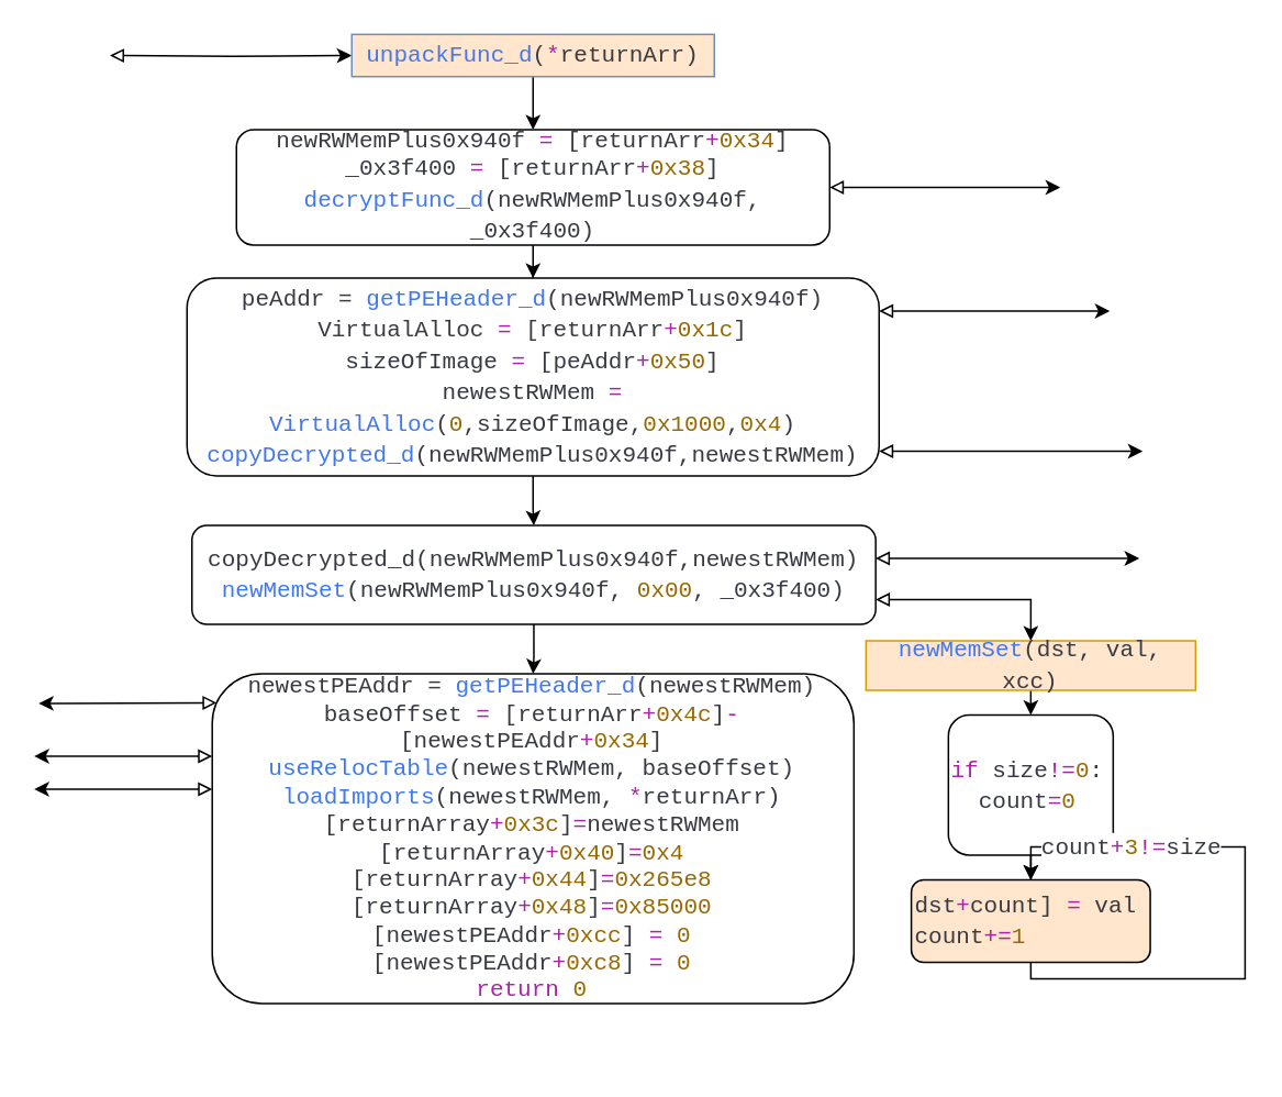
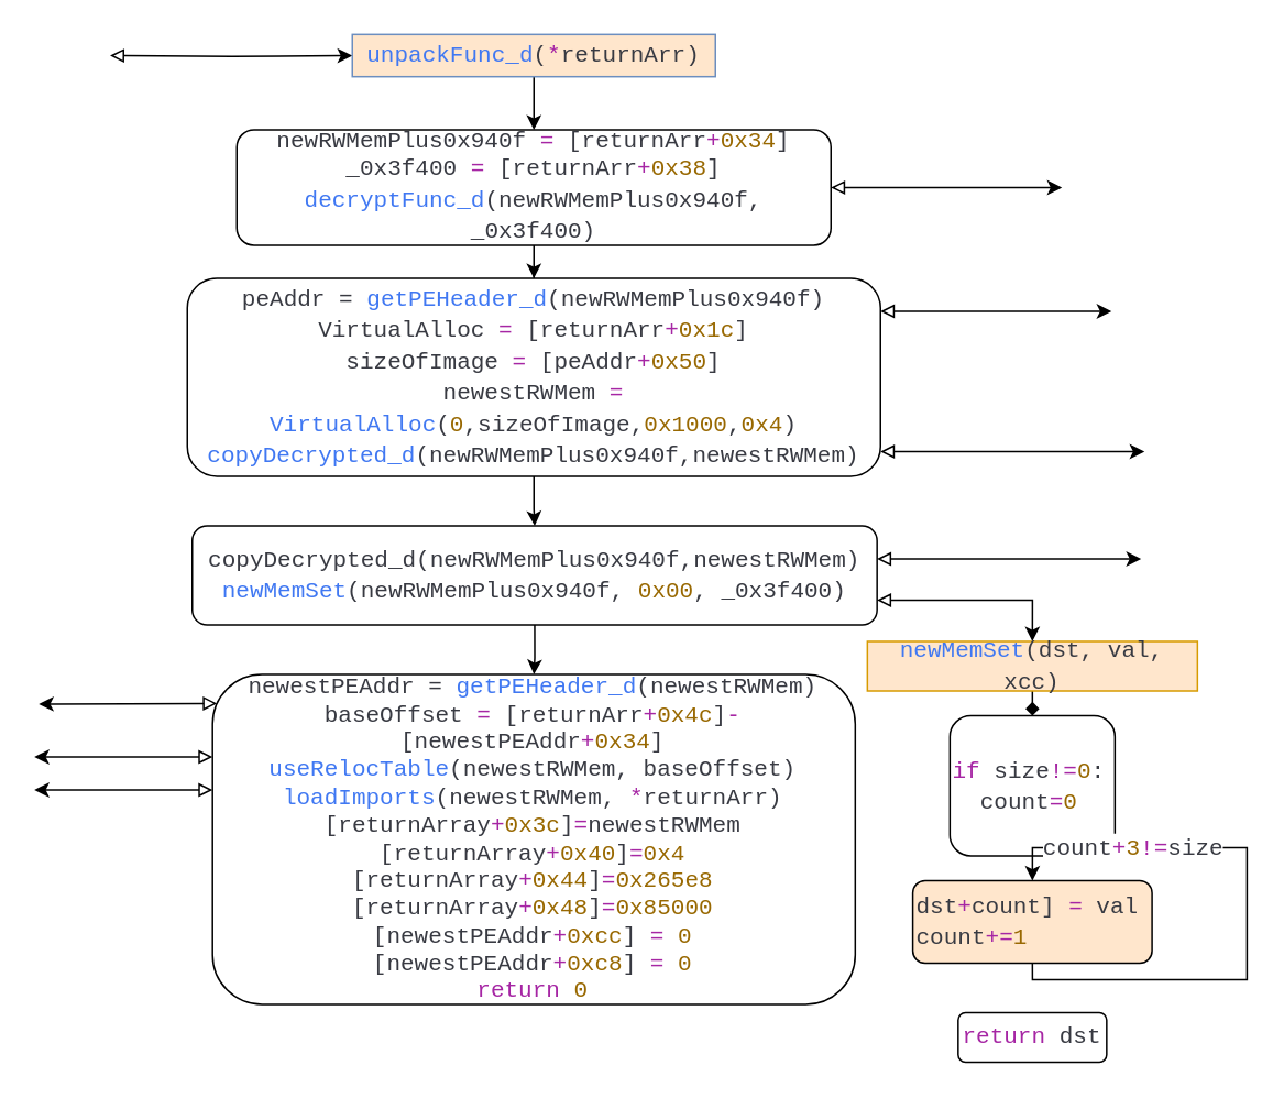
  <mxCell id="0" />
  <mxCell id="1" parent="0" />
  <mxCell id="2" style="edgeStyle=orthogonalEdgeStyle;rounded=0;orthogonalLoop=1;jettySize=auto;html=1;exitX=1;exitY=0.5;exitDx=0;exitDy=0;startArrow=block;startFill=0;" edge="1" parent="1" target="4"><mxGeometry relative="1" as="geometry"><mxPoint x="283" y="33.571" as="targetPoint" /><mxPoint x="66.21" y="33" as="sourcePoint" /></mxGeometry></mxCell>
  <mxCell id="3" style="edgeStyle=orthogonalEdgeStyle;rounded=0;orthogonalLoop=1;jettySize=auto;html=1;" edge="1" parent="1" source="4" target="7"><mxGeometry relative="1" as="geometry"><mxPoint x="323" y="78" as="targetPoint" /></mxGeometry></mxCell>
  <mxCell id="4" value="&lt;div style=&quot;color: rgb(56, 58, 66); font-family: Consolas, &amp;quot;Courier New&amp;quot;, monospace; font-size: 14px; line-height: 19px;&quot;&gt;&lt;div style=&quot;&quot;&gt;&lt;span style=&quot;color: rgb(64, 120, 242);&quot;&gt;unpackFunc_d&lt;/span&gt;(&lt;span style=&quot;color: rgb(166, 38, 164);&quot;&gt;*&lt;/span&gt;returnArr)&lt;/div&gt;&lt;/div&gt;" style="rounded=0;whiteSpace=wrap;html=1;fillColor=#ffe6cc;strokeColor=#6c8ebf;" vertex="1" parent="1"><mxGeometry x="213" y="20.22" width="220" height="25.57" as="geometry" /></mxCell>
  <mxCell id="5" style="edgeStyle=orthogonalEdgeStyle;rounded=0;orthogonalLoop=1;jettySize=auto;html=1;exitX=1;exitY=0.5;exitDx=0;exitDy=0;startArrow=block;startFill=0;" edge="1" parent="1" source="7"><mxGeometry relative="1" as="geometry"><mxPoint x="643" y="113" as="targetPoint" /></mxGeometry></mxCell>
  <mxCell id="6" style="edgeStyle=orthogonalEdgeStyle;rounded=0;orthogonalLoop=1;jettySize=auto;html=1;exitX=0.5;exitY=1;exitDx=0;exitDy=0;" edge="1" parent="1" source="7" target="9"><mxGeometry relative="1" as="geometry"><mxPoint x="323" y="198" as="targetPoint" /></mxGeometry></mxCell>
  <mxCell id="7" value="&lt;span style=&quot;color: rgb(56, 58, 66); font-family: Consolas, &amp;quot;Courier New&amp;quot;, monospace; font-size: 14px;&quot;&gt;newRWMemPlus0x940f &lt;/span&gt;&lt;span style=&quot;font-family: Consolas, &amp;quot;Courier New&amp;quot;, monospace; font-size: 14px; color: rgb(166, 38, 164);&quot;&gt;=&lt;/span&gt;&lt;span style=&quot;color: rgb(56, 58, 66); font-family: Consolas, &amp;quot;Courier New&amp;quot;, monospace; font-size: 14px;&quot;&gt; [returnArr&lt;/span&gt;&lt;span style=&quot;font-family: Consolas, &amp;quot;Courier New&amp;quot;, monospace; font-size: 14px; color: rgb(166, 38, 164);&quot;&gt;+&lt;/span&gt;&lt;span style=&quot;font-family: Consolas, &amp;quot;Courier New&amp;quot;, monospace; font-size: 14px; color: rgb(152, 104, 1);&quot;&gt;0x34&lt;/span&gt;&lt;span style=&quot;color: rgb(56, 58, 66); font-family: Consolas, &amp;quot;Courier New&amp;quot;, monospace; font-size: 14px;&quot;&gt;]&lt;/span&gt;&lt;br&gt;&lt;div style=&quot;color: rgb(56, 58, 66); font-family: Consolas, &amp;quot;Courier New&amp;quot;, monospace; font-weight: normal; font-size: 14px; line-height: 19px;&quot;&gt;&lt;div style=&quot;&quot;&gt;&lt;span style=&quot;color: #383a42;&quot;&gt;_0x3f400 &lt;/span&gt;&lt;span style=&quot;color: #a626a4;&quot;&gt;=&lt;/span&gt;&lt;span style=&quot;color: #383a42;&quot;&gt; [returnArr&lt;/span&gt;&lt;span style=&quot;color: #a626a4;&quot;&gt;+&lt;/span&gt;&lt;span style=&quot;color: #986801;&quot;&gt;0x38&lt;/span&gt;&lt;span style=&quot;color: #383a42;&quot;&gt;]&lt;/span&gt;&lt;/div&gt;&lt;div style=&quot;&quot;&gt;&lt;span style=&quot;color: rgb(64, 120, 242);&quot;&gt;decryptFunc_d&lt;/span&gt;&lt;span style=&quot;color: rgb(56, 58, 66);&quot;&gt;(newRWMemPlus0x940f, _0x3f400)&lt;/span&gt;&lt;/div&gt;&lt;/div&gt;" style="rounded=1;whiteSpace=wrap;html=1;" vertex="1" parent="1"><mxGeometry x="143" y="78" width="360" height="70" as="geometry" /></mxCell>
  <mxCell id="8" style="edgeStyle=orthogonalEdgeStyle;rounded=0;orthogonalLoop=1;jettySize=auto;html=1;exitX=0.5;exitY=1;exitDx=0;exitDy=0;" edge="1" parent="1" source="9" target="13"><mxGeometry relative="1" as="geometry"><mxPoint x="323.235" y="328" as="targetPoint" /></mxGeometry></mxCell>
  <mxCell id="9" value="&lt;div style=&quot;color: rgb(56, 58, 66); font-family: Consolas, &amp;quot;Courier New&amp;quot;, monospace; font-size: 14px; line-height: 19px;&quot;&gt;&lt;div style=&quot;&quot;&gt;peAddr = &lt;span style=&quot;color: rgb(64, 120, 242);&quot;&gt;getPEHeader_d&lt;/span&gt;(newRWMemPlus0x940f)&lt;/div&gt;&lt;div style=&quot;&quot;&gt;VirtualAlloc &lt;span style=&quot;color: #a626a4;&quot;&gt;=&lt;/span&gt; [returnArr&lt;span style=&quot;color: #a626a4;&quot;&gt;+&lt;/span&gt;&lt;span style=&quot;color: #986801;&quot;&gt;0x1c&lt;/span&gt;]&lt;/div&gt;&lt;div style=&quot;&quot;&gt;sizeOfImage &lt;span style=&quot;color: rgb(166, 38, 164);&quot;&gt;=&lt;/span&gt; [peAddr&lt;span style=&quot;color: rgb(166, 38, 164);&quot;&gt;+&lt;/span&gt;&lt;span style=&quot;color: rgb(152, 104, 1);&quot;&gt;0x50&lt;/span&gt;]&lt;/div&gt;&lt;div style=&quot;&quot;&gt;newestRWMem &lt;span style=&quot;color: rgb(166, 38, 164);&quot;&gt;=&lt;/span&gt; &lt;span style=&quot;color: rgb(64, 120, 242);&quot;&gt;VirtualAlloc&lt;/span&gt;(&lt;span style=&quot;color: rgb(152, 104, 1);&quot;&gt;0&lt;/span&gt;,sizeOfImage,&lt;span style=&quot;color: rgb(152, 104, 1);&quot;&gt;0x1000&lt;/span&gt;,&lt;span style=&quot;color: rgb(152, 104, 1);&quot;&gt;0x4&lt;/span&gt;)&lt;/div&gt;&lt;div style=&quot;&quot;&gt;&lt;span style=&quot;color: rgb(64, 120, 242);&quot;&gt;copyDecrypted_d&lt;/span&gt;(newRWMemPlus0x940f,newestRWMem)&lt;/div&gt;&lt;/div&gt;" style="rounded=1;whiteSpace=wrap;html=1;" vertex="1" parent="1"><mxGeometry x="113" y="168" width="420" height="120" as="geometry" /></mxCell>
  <mxCell id="10" style="edgeStyle=orthogonalEdgeStyle;rounded=0;orthogonalLoop=1;jettySize=auto;html=1;startArrow=block;startFill=0;exitX=1;exitY=0.169;exitDx=0;exitDy=0;exitPerimeter=0;" edge="1" parent="1" source="9"><mxGeometry relative="1" as="geometry"><mxPoint x="673" y="188" as="targetPoint" /><mxPoint x="533" y="198" as="sourcePoint" /><Array as="points"><mxPoint x="673" y="188" /></Array></mxGeometry></mxCell>
  <mxCell id="11" style="edgeStyle=orthogonalEdgeStyle;rounded=0;orthogonalLoop=1;jettySize=auto;html=1;startArrow=block;startFill=0;exitX=1;exitY=0.875;exitDx=0;exitDy=0;exitPerimeter=0;endArrow=classic;endFill=1;" edge="1" parent="1" source="9"><mxGeometry relative="1" as="geometry"><mxPoint x="693" y="273" as="targetPoint" /><mxPoint x="543" y="288" as="sourcePoint" /><Array as="points"><mxPoint x="683" y="273" /></Array></mxGeometry></mxCell>
  <mxCell id="12" style="edgeStyle=orthogonalEdgeStyle;rounded=0;orthogonalLoop=1;jettySize=auto;html=1;exitX=0.5;exitY=1;exitDx=0;exitDy=0;" edge="1" parent="1" source="13" target="14"><mxGeometry relative="1" as="geometry"><mxPoint x="323.235" y="438" as="targetPoint" /></mxGeometry></mxCell>
  <mxCell id="13" value="&lt;div style=&quot;color: rgb(56, 58, 66); font-family: Consolas, &amp;quot;Courier New&amp;quot;, monospace; font-size: 14px; line-height: 19px;&quot;&gt;&lt;div style=&quot;&quot;&gt;copyDecrypted_d(newRWMemPlus0x940f,newestRWMem)&lt;/div&gt;&lt;div style=&quot;&quot;&gt;&lt;span style=&quot;color: #4078f2;&quot;&gt;newMemSet&lt;/span&gt;(newRWMemPlus0x940f, &lt;span style=&quot;color: #986801;&quot;&gt;0x00&lt;/span&gt;, _0x3f400)&lt;/div&gt;&lt;/div&gt;" style="rounded=1;whiteSpace=wrap;html=1;" vertex="1" parent="1"><mxGeometry x="116" y="318" width="414.94" height="60" as="geometry" /></mxCell>
  <mxCell id="14" value="&lt;div style=&quot;border-color: var(--border-color); color: rgb(56, 58, 66); font-family: Consolas, &amp;quot;Courier New&amp;quot;, monospace; font-size: 14px;&quot;&gt;newestPEAddr&amp;nbsp;=&amp;nbsp;&lt;span style=&quot;border-color: var(--border-color); color: rgb(64, 120, 242);&quot;&gt;getPEHeader_d&lt;/span&gt;(newestRWMem)&lt;/div&gt;&lt;div style=&quot;border-color: var(--border-color); color: rgb(56, 58, 66); font-family: Consolas, &amp;quot;Courier New&amp;quot;, monospace; font-size: 14px;&quot;&gt;baseOffset&amp;nbsp;&lt;span style=&quot;border-color: var(--border-color); color: rgb(166, 38, 164);&quot;&gt;=&lt;/span&gt;&amp;nbsp;[returnArr&lt;span style=&quot;border-color: var(--border-color); color: rgb(166, 38, 164);&quot;&gt;+&lt;/span&gt;&lt;span style=&quot;border-color: var(--border-color); color: rgb(152, 104, 1);&quot;&gt;0x4c&lt;/span&gt;]&lt;span style=&quot;border-color: var(--border-color); color: rgb(166, 38, 164);&quot;&gt;-&lt;/span&gt;[newestPEAddr&lt;span style=&quot;border-color: var(--border-color); color: rgb(166, 38, 164);&quot;&gt;+&lt;/span&gt;&lt;span style=&quot;border-color: var(--border-color); color: rgb(152, 104, 1);&quot;&gt;0x34&lt;/span&gt;]&lt;/div&gt;&lt;div style=&quot;border-color: var(--border-color); color: rgb(56, 58, 66); font-family: Consolas, &amp;quot;Courier New&amp;quot;, monospace; font-size: 14px;&quot;&gt;&lt;span style=&quot;border-color: var(--border-color); color: rgb(64, 120, 242);&quot;&gt;useRelocTable&lt;/span&gt;(newestRWMem, baseOffset)&lt;/div&gt;&lt;div style=&quot;border-color: var(--border-color); color: rgb(56, 58, 66); font-family: Consolas, &amp;quot;Courier New&amp;quot;, monospace; font-size: 14px;&quot;&gt;&lt;span style=&quot;border-color: var(--border-color); color: rgb(64, 120, 242);&quot;&gt;loadImports&lt;/span&gt;(newestRWMem,&amp;nbsp;&lt;span style=&quot;border-color: var(--border-color); color: rgb(166, 38, 164);&quot;&gt;*&lt;/span&gt;returnArr)&lt;/div&gt;&lt;div style=&quot;border-color: var(--border-color); color: rgb(56, 58, 66); font-family: Consolas, &amp;quot;Courier New&amp;quot;, monospace; font-size: 14px;&quot;&gt;[returnArray&lt;span style=&quot;border-color: var(--border-color); color: rgb(166, 38, 164);&quot;&gt;+&lt;/span&gt;&lt;span style=&quot;border-color: var(--border-color); color: rgb(152, 104, 1);&quot;&gt;0x3c&lt;/span&gt;]&lt;span style=&quot;border-color: var(--border-color); color: rgb(166, 38, 164);&quot;&gt;=&lt;/span&gt;newestRWMem&lt;/div&gt;&lt;div style=&quot;border-color: var(--border-color); color: rgb(56, 58, 66); font-family: Consolas, &amp;quot;Courier New&amp;quot;, monospace; font-size: 14px;&quot;&gt;[returnArray&lt;span style=&quot;border-color: var(--border-color); color: rgb(166, 38, 164);&quot;&gt;+&lt;/span&gt;&lt;span style=&quot;border-color: var(--border-color); color: rgb(152, 104, 1);&quot;&gt;0x40&lt;/span&gt;]&lt;span style=&quot;border-color: var(--border-color); color: rgb(166, 38, 164);&quot;&gt;=&lt;/span&gt;&lt;span style=&quot;border-color: var(--border-color); color: rgb(152, 104, 1);&quot;&gt;0x4&lt;/span&gt;&lt;/div&gt;&lt;div style=&quot;border-color: var(--border-color); color: rgb(56, 58, 66); font-family: Consolas, &amp;quot;Courier New&amp;quot;, monospace; font-size: 14px;&quot;&gt;[returnArray&lt;span style=&quot;border-color: var(--border-color); color: rgb(166, 38, 164);&quot;&gt;+&lt;/span&gt;&lt;span style=&quot;border-color: var(--border-color); color: rgb(152, 104, 1);&quot;&gt;0x44&lt;/span&gt;]&lt;span style=&quot;border-color: var(--border-color); color: rgb(166, 38, 164);&quot;&gt;=&lt;/span&gt;&lt;span style=&quot;border-color: var(--border-color); color: rgb(152, 104, 1);&quot;&gt;0x265e8&lt;/span&gt;&lt;/div&gt;&lt;div style=&quot;border-color: var(--border-color); color: rgb(56, 58, 66); font-family: Consolas, &amp;quot;Courier New&amp;quot;, monospace; font-size: 14px;&quot;&gt;[returnArray&lt;span style=&quot;border-color: var(--border-color); color: rgb(166, 38, 164);&quot;&gt;+&lt;/span&gt;&lt;span style=&quot;border-color: var(--border-color); color: rgb(152, 104, 1);&quot;&gt;0x48&lt;/span&gt;]&lt;span style=&quot;border-color: var(--border-color); color: rgb(166, 38, 164);&quot;&gt;=&lt;/span&gt;&lt;span style=&quot;border-color: var(--border-color); color: rgb(152, 104, 1);&quot;&gt;0x85000&lt;/span&gt;&lt;/div&gt;&lt;div style=&quot;border-color: var(--border-color); color: rgb(56, 58, 66); font-family: Consolas, &amp;quot;Courier New&amp;quot;, monospace; font-size: 14px;&quot;&gt;[newestPEAddr&lt;span style=&quot;border-color: var(--border-color); color: rgb(166, 38, 164);&quot;&gt;+&lt;/span&gt;&lt;span style=&quot;border-color: var(--border-color); color: rgb(152, 104, 1);&quot;&gt;0xcc&lt;/span&gt;]&amp;nbsp;&lt;span style=&quot;border-color: var(--border-color); color: rgb(166, 38, 164);&quot;&gt;=&lt;/span&gt;&amp;nbsp;&lt;span style=&quot;border-color: var(--border-color); color: rgb(152, 104, 1);&quot;&gt;0&lt;/span&gt;&lt;br style=&quot;border-color: var(--border-color);&quot;&gt;&lt;/div&gt;&lt;div style=&quot;border-color: var(--border-color); color: rgb(56, 58, 66); font-family: Consolas, &amp;quot;Courier New&amp;quot;, monospace; font-size: 14px;&quot;&gt;[newestPEAddr&lt;span style=&quot;border-color: var(--border-color); color: rgb(166, 38, 164);&quot;&gt;+&lt;/span&gt;&lt;span style=&quot;border-color: var(--border-color); color: rgb(152, 104, 1);&quot;&gt;0xc8&lt;/span&gt;]&amp;nbsp;&lt;span style=&quot;border-color: var(--border-color); color: rgb(166, 38, 164);&quot;&gt;=&lt;/span&gt;&amp;nbsp;&lt;span style=&quot;border-color: var(--border-color); color: rgb(152, 104, 1);&quot;&gt;0&lt;/span&gt;&lt;/div&gt;&lt;div style=&quot;border-color: var(--border-color); color: rgb(56, 58, 66); font-family: Consolas, &amp;quot;Courier New&amp;quot;, monospace; font-size: 14px;&quot;&gt;&lt;span style=&quot;border-color: var(--border-color); color: rgb(166, 38, 164);&quot;&gt;return&lt;/span&gt;&amp;nbsp;&lt;span style=&quot;border-color: var(--border-color); color: rgb(152, 104, 1);&quot;&gt;0&lt;/span&gt;&lt;/div&gt;" style="rounded=1;whiteSpace=wrap;html=1;" vertex="1" parent="1"><mxGeometry x="128.3" y="408" width="389.41" height="200" as="geometry" /></mxCell>
  <mxCell id="15" style="edgeStyle=orthogonalEdgeStyle;rounded=0;orthogonalLoop=1;jettySize=auto;html=1;startArrow=block;startFill=0;exitX=1;exitY=0.875;exitDx=0;exitDy=0;exitPerimeter=0;endArrow=classic;endFill=1;" edge="1" parent="1"><mxGeometry relative="1" as="geometry"><mxPoint x="690.94" y="338" as="targetPoint" /><mxPoint x="530.94" y="338" as="sourcePoint" /><Array as="points"><mxPoint x="680.94" y="338" /></Array></mxGeometry></mxCell>
  <mxCell id="16" style="edgeStyle=orthogonalEdgeStyle;rounded=0;orthogonalLoop=1;jettySize=auto;html=1;startArrow=block;startFill=0;exitX=1;exitY=0.75;exitDx=0;exitDy=0;endArrow=classic;endFill=1;entryX=0.5;entryY=0;entryDx=0;entryDy=0;" edge="1" parent="1" source="13" target="27"><mxGeometry relative="1" as="geometry"><mxPoint x="625" y="398" as="targetPoint" /><mxPoint x="533" y="408" as="sourcePoint" /><Array as="points"><mxPoint x="625" y="363" /><mxPoint x="625" y="388" /></Array></mxGeometry></mxCell>
- <mxCell id="17" value="" style="edgeStyle=orthogonalEdgeStyle;rounded=0;orthogonalLoop=1;jettySize=auto;html=1;" edge="1" parent="1" source="18" target="19"><mxGeometry relative="1" as="geometry" /></mxCell>
  <mxCell id="18" value="&lt;div style=&quot;color: rgb(56, 58, 66); font-family: Consolas, &amp;quot;Courier New&amp;quot;, monospace; font-size: 14px; line-height: 19px;&quot;&gt;&lt;div style=&quot;line-height: 19px;&quot;&gt;&lt;div style=&quot;&quot;&gt;&lt;span style=&quot;color: rgb(166, 38, 164);&quot;&gt;if&lt;/span&gt; size&lt;span style=&quot;color: rgb(166, 38, 164);&quot;&gt;!=&lt;/span&gt;&lt;span style=&quot;color: rgb(152, 104, 1);&quot;&gt;0&lt;/span&gt;:&lt;br&gt;&lt;/div&gt;&lt;div style=&quot;&quot;&gt;&amp;nbsp; count&lt;span style=&quot;color: rgb(166, 38, 164);&quot;&gt;=&lt;/span&gt;&lt;span style=&quot;color: rgb(152, 104, 1);&quot;&gt;0&lt;/span&gt;&lt;/div&gt;&lt;/div&gt;&lt;/div&gt;" style="rounded=1;whiteSpace=wrap;html=1;align=left;" vertex="1" parent="1"><mxGeometry x="575.06" y="433" width="100" height="85" as="geometry" /></mxCell>
  <mxCell id="19" value="&lt;div style=&quot;color: rgb(56, 58, 66); font-family: Consolas, &amp;quot;Courier New&amp;quot;, monospace; font-size: 14px; line-height: 19px;&quot;&gt;&lt;div style=&quot;&quot;&gt;dst&lt;span style=&quot;color: rgb(166, 38, 164);&quot;&gt;+&lt;/span&gt;count] &lt;span style=&quot;color: rgb(166, 38, 164);&quot;&gt;=&lt;/span&gt; val&lt;br&gt;&lt;/div&gt;&lt;div style=&quot;&quot;&gt;count&lt;span style=&quot;color: rgb(166, 38, 164);&quot;&gt;+=&lt;/span&gt;&lt;span style=&quot;color: rgb(152, 104, 1);&quot;&gt;1&lt;/span&gt;&lt;/div&gt;&lt;/div&gt;" style="whiteSpace=wrap;html=1;align=left;rounded=1;fillColor=#ffe6cc;" vertex="1" parent="1"><mxGeometry x="552.56" y="533" width="145" height="50" as="geometry" /></mxCell>
  <mxCell id="20" style="edgeStyle=orthogonalEdgeStyle;rounded=0;orthogonalLoop=1;jettySize=auto;html=1;exitX=0.5;exitY=1;exitDx=0;exitDy=0;entryX=0.5;entryY=0;entryDx=0;entryDy=0;" edge="1" parent="1" source="19" target="19"><mxGeometry relative="1" as="geometry"><Array as="points"><mxPoint x="625.06" y="593" /><mxPoint x="755.06" y="593" /><mxPoint x="755.06" y="513" /><mxPoint x="625.06" y="513" /></Array></mxGeometry></mxCell>
  <mxCell id="21" value="&lt;div style=&quot;color: rgb(56, 58, 66); font-family: Consolas, &amp;quot;Courier New&amp;quot;, monospace; font-size: 14px; line-height: 19px;&quot;&gt;&lt;div style=&quot;background-color: rgb(250, 250, 250);&quot;&gt;&lt;/div&gt;&lt;div style=&quot;&quot;&gt;count&lt;span style=&quot;color: rgb(166, 38, 164);&quot;&gt;+&lt;/span&gt;&lt;span style=&quot;color: rgb(152, 104, 1);&quot;&gt;3&lt;/span&gt;&lt;span style=&quot;color: rgb(166, 38, 164);&quot;&gt;!=&lt;/span&gt;size&lt;/div&gt;&lt;/div&gt;" style="edgeLabel;html=1;align=center;verticalAlign=middle;resizable=0;points=[];" connectable="0" vertex="1" parent="1"><mxGeometry x="685.06" y="513.004" as="geometry" /></mxCell>
+ <mxCell id="22" value="&lt;span style=&quot;border-color: var(--border-color); font-family: Consolas, &amp;quot;Courier New&amp;quot;, monospace; font-size: 14px; font-style: normal; font-variant-ligatures: normal; font-variant-caps: normal; font-weight: 400; letter-spacing: normal; orphans: 2; text-align: left; text-indent: 0px; text-transform: none; widows: 2; word-spacing: 0px; -webkit-text-stroke-width: 0px; text-decoration-thickness: initial; text-decoration-style: initial; text-decoration-color: initial; color: rgb(166, 38, 164);&quot;&gt;return&lt;/span&gt;&lt;span style=&quot;color: rgb(56, 58, 66); font-family: Consolas, &amp;quot;Courier New&amp;quot;, monospace; font-size: 14px; font-style: normal; font-variant-ligatures: normal; font-variant-caps: normal; font-weight: 400; letter-spacing: normal; orphans: 2; text-align: left; text-indent: 0px; text-transform: none; widows: 2; word-spacing: 0px; -webkit-text-stroke-width: 0px; text-decoration-thickness: initial; text-decoration-style: initial; text-decoration-color: initial; float: none; display: inline !important;&quot;&gt;&lt;span&gt;&amp;nbsp;&lt;/span&gt;dst&lt;/span&gt;" style="rounded=1;whiteSpace=wrap;html=1;" vertex="1" parent="1"><mxGeometry x="580.06" y="613" width="90" height="30" as="geometry" /></mxCell>
  <mxCell id="23" value="" style="endArrow=classic;html=1;rounded=0;exitX=0.007;exitY=0.088;exitDx=0;exitDy=0;exitPerimeter=0;startArrow=block;startFill=0;" edge="1" parent="1" source="14"><mxGeometry width="50" height="50" relative="1" as="geometry"><mxPoint x="-17" y="488" as="sourcePoint" /><mxPoint x="23" y="426" as="targetPoint" /></mxGeometry></mxCell>
  <mxCell id="24" value="" style="endArrow=classic;html=1;rounded=0;exitX=0.007;exitY=0.088;exitDx=0;exitDy=0;exitPerimeter=0;startArrow=block;startFill=0;" edge="1" parent="1"><mxGeometry width="50" height="50" relative="1" as="geometry"><mxPoint x="128.3" y="458" as="sourcePoint" /><mxPoint x="20.3" y="458" as="targetPoint" /></mxGeometry></mxCell>
  <mxCell id="25" value="" style="endArrow=classic;html=1;rounded=0;exitX=0.007;exitY=0.088;exitDx=0;exitDy=0;exitPerimeter=0;startArrow=block;startFill=0;" edge="1" parent="1"><mxGeometry width="50" height="50" relative="1" as="geometry"><mxPoint x="128.3" y="478" as="sourcePoint" /><mxPoint x="20.3" y="478" as="targetPoint" /></mxGeometry></mxCell>
- <mxCell id="26" style="edgeStyle=orthogonalEdgeStyle;rounded=0;orthogonalLoop=1;jettySize=auto;html=1;exitX=0.5;exitY=1;exitDx=0;exitDy=0;entryX=0.5;entryY=0;entryDx=0;entryDy=0;" edge="1" parent="1" source="27" target="18"><mxGeometry relative="1" as="geometry" /></mxCell>
+ <mxCell id="26" style="edgeStyle=orthogonalEdgeStyle;rounded=0;orthogonalLoop=1;jettySize=auto;html=1;exitX=0.5;exitY=1;exitDx=0;exitDy=0;entryX=0.5;entryY=0;entryDx=0;entryDy=0;endArrow=diamond;" edge="1" parent="1" source="27" target="18"><mxGeometry relative="1" as="geometry" /></mxCell>
  <mxCell id="27" value="&lt;div style=&quot;color: rgb(56, 58, 66); font-family: Consolas, &amp;quot;Courier New&amp;quot;, monospace; font-size: 14px; line-height: 19px;&quot;&gt;&lt;div style=&quot;background-color: rgb(250, 250, 250);&quot;&gt;&lt;/div&gt;&lt;div style=&quot;&quot;&gt;&lt;div style=&quot;line-height: 19px;&quot;&gt;&lt;div style=&quot;&quot;&gt;&lt;span style=&quot;color: rgb(64, 120, 242);&quot;&gt;newMemSet&lt;/span&gt;(dst, val, xcc)&lt;/div&gt;&lt;/div&gt;&lt;/div&gt;&lt;/div&gt;" style="rounded=0;whiteSpace=wrap;html=1;fillColor=#ffe6cc;strokeColor=#d79b00;" vertex="1" parent="1"><mxGeometry x="525.06" y="388" width="200" height="30" as="geometry" /></mxCell>
